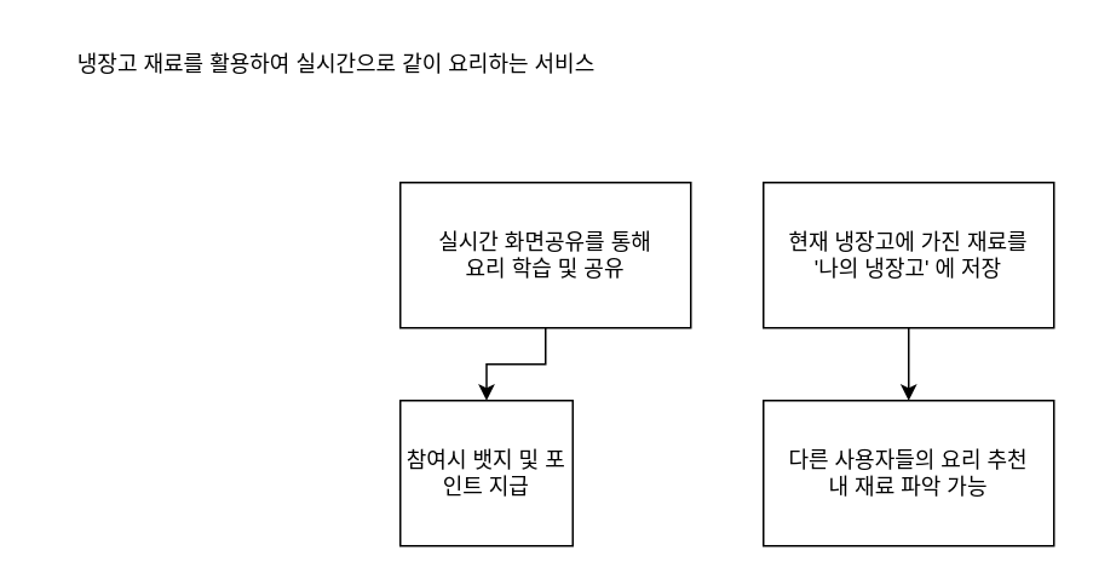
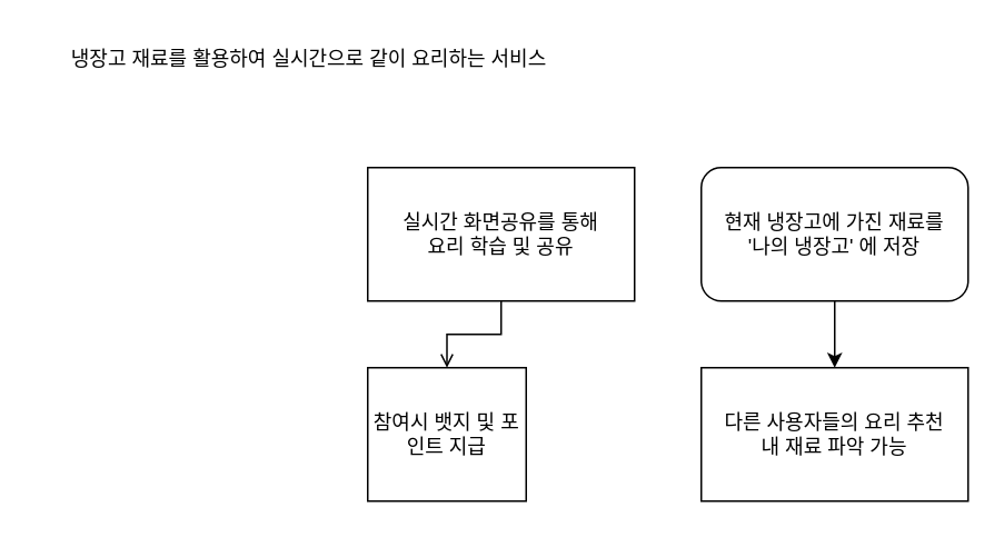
  <mxCell id="0" />
  <mxCell id="1" parent="0" />
  <mxCell id="2" value="냉장고 재료를 활용하여 실시간으로 같이 요리하는 서비스" style="text;html=1;strokeColor=none;fillColor=none;align=center;verticalAlign=middle;whiteSpace=wrap;rounded=0;" vertex="1" parent="1"><mxGeometry x="20" y="20" width="330" height="30" as="geometry" /></mxCell>
- <mxCell id="3" value="" style="edgeStyle=orthogonalEdgeStyle;rounded=0;orthogonalLoop=1;jettySize=auto;html=1;" edge="1" parent="1" source="4" target="5"><mxGeometry relative="1" as="geometry" /></mxCell>
+ <mxCell id="3" value="" style="edgeStyle=orthogonalEdgeStyle;rounded=0;orthogonalLoop=1;jettySize=auto;html=1;endArrow=open;" edge="1" parent="1" source="4" target="5"><mxGeometry relative="1" as="geometry" /></mxCell>
  <mxCell id="4" value="실시간 화면공유를 통해&lt;br&gt;요리 학습 및 공유" style="rounded=0;whiteSpace=wrap;html=1;" vertex="1" parent="1"><mxGeometry x="220" y="100" width="160" height="80" as="geometry" /></mxCell>
  <mxCell id="5" value="참여시 뱃지 및 포인트 지급" style="rounded=0;whiteSpace=wrap;html=1;" vertex="1" parent="1"><mxGeometry x="220" y="220" width="95" height="80" as="geometry" /></mxCell>
  <mxCell id="6" value="" style="edgeStyle=orthogonalEdgeStyle;rounded=0;orthogonalLoop=1;jettySize=auto;html=1;" edge="1" parent="1" source="7" target="8"><mxGeometry relative="1" as="geometry" /></mxCell>
- <mxCell id="7" value="현재 냉장고에 가진 재료를&lt;br&gt;'나의 냉장고' 에 저장" style="rounded=0;whiteSpace=wrap;html=1;" vertex="1" parent="1"><mxGeometry x="420" y="100" width="160" height="80" as="geometry" /></mxCell>
+ <mxCell id="7" value="현재 냉장고에 가진 재료를&lt;br&gt;'나의 냉장고' 에 저장" style="whiteSpace=wrap;html=1;rounded=1;" vertex="1" parent="1"><mxGeometry x="420" y="100" width="160" height="80" as="geometry" /></mxCell>
  <mxCell id="8" value="다른 사용자들의 요리 추천&lt;br&gt;내 재료 파악 가능" style="rounded=0;whiteSpace=wrap;html=1;" vertex="1" parent="1"><mxGeometry x="420" y="220" width="160" height="80" as="geometry" /></mxCell>
